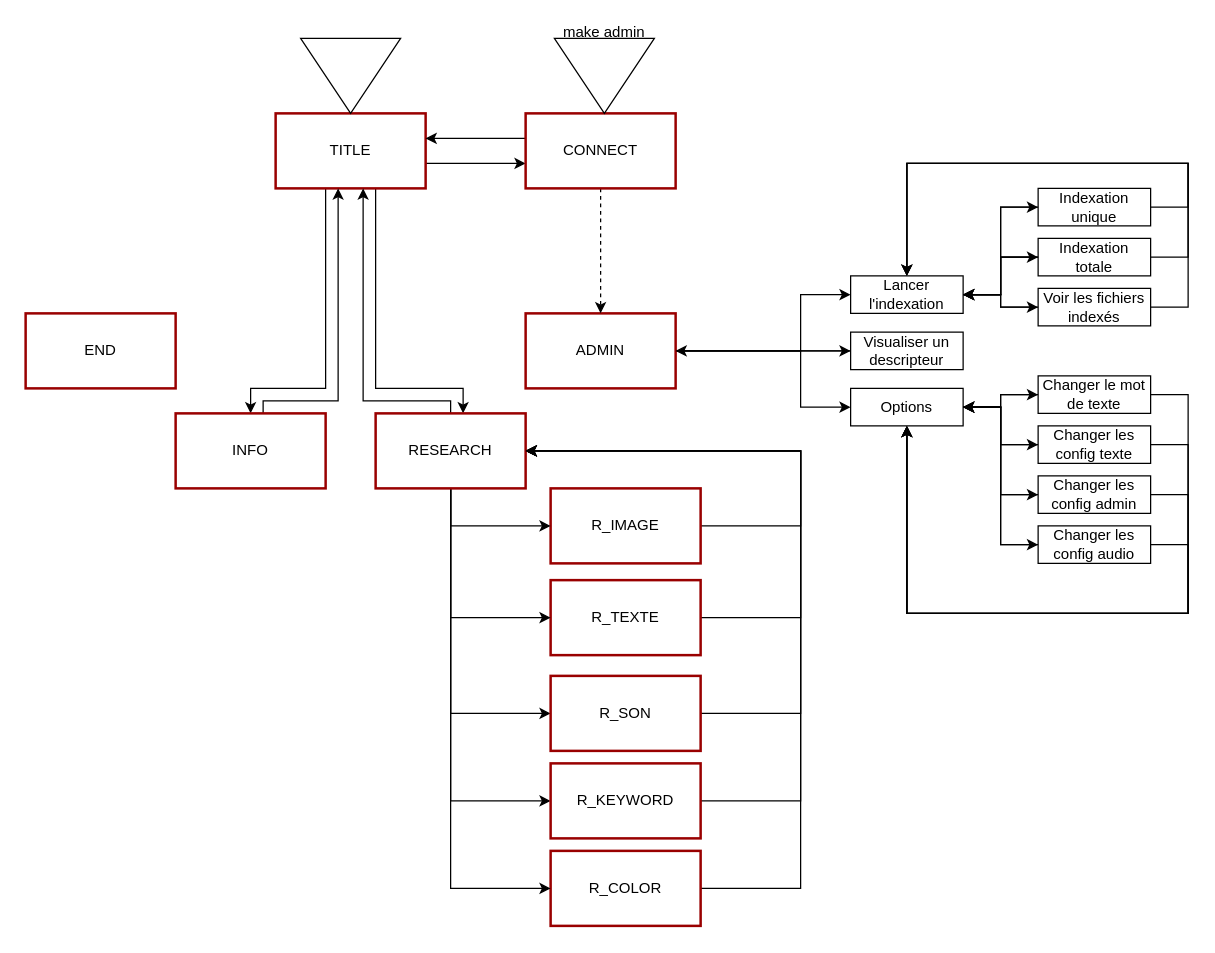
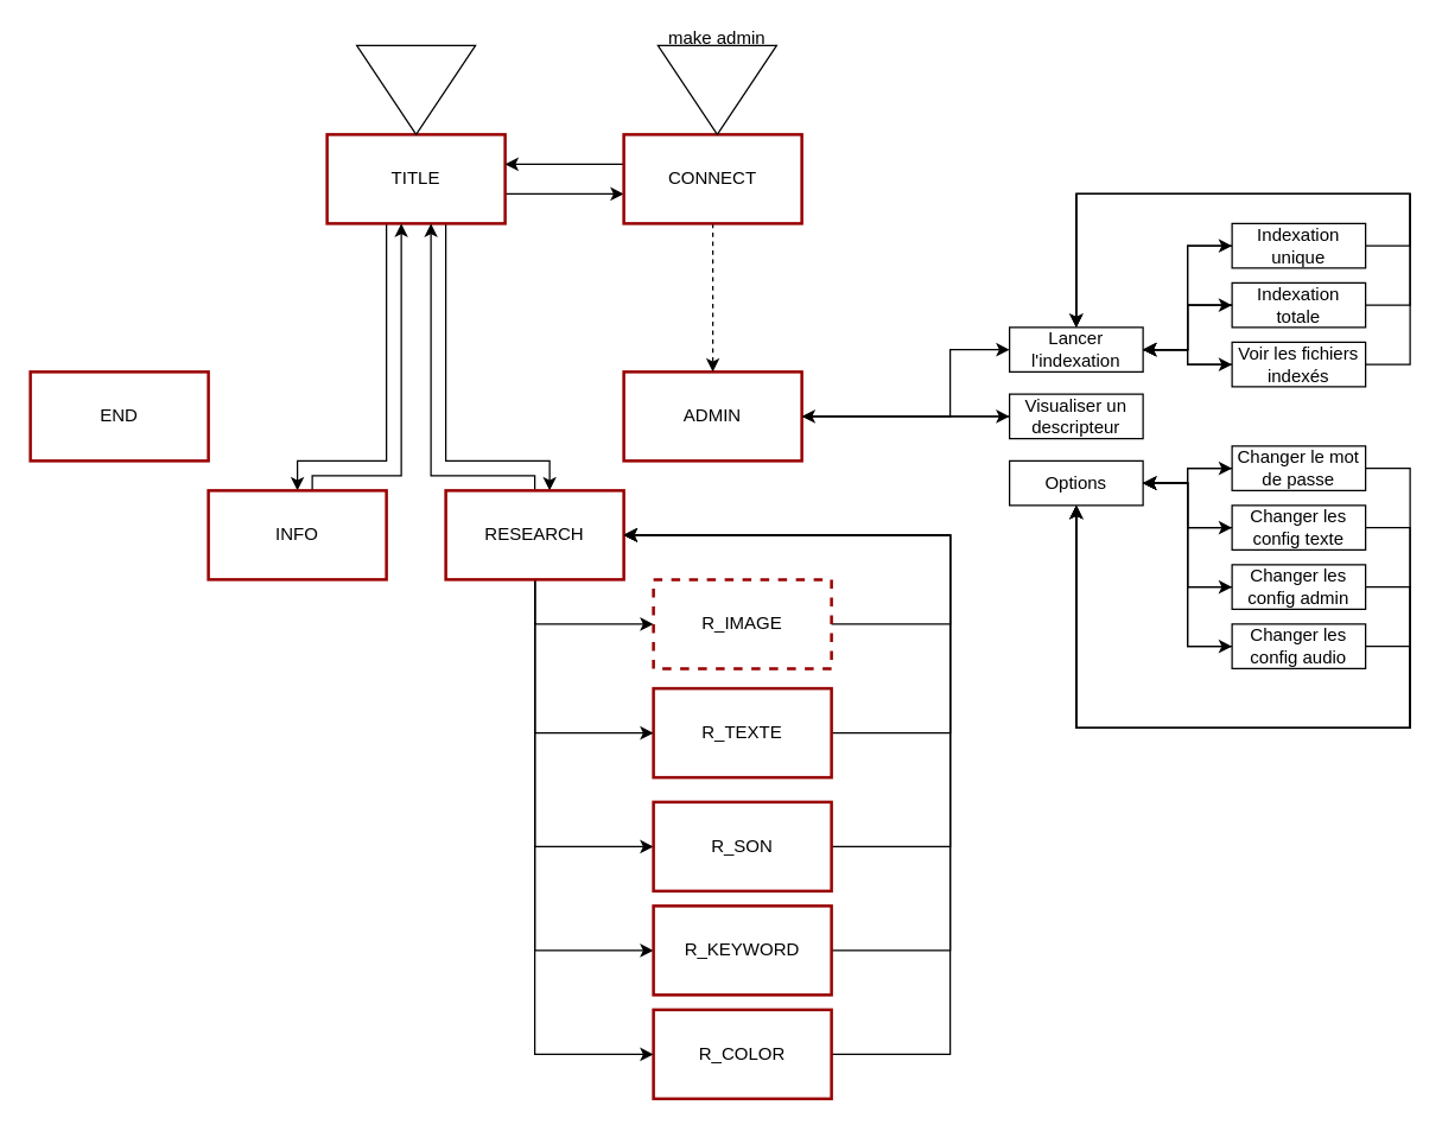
  <mxCell id="0" />
  <mxCell id="1" parent="0" />
  <mxCell id="2" style="edgeStyle=orthogonalEdgeStyle;rounded=0;orthogonalLoop=1;jettySize=auto;html=1;" edge="1" parent="1" source="5" target="26"><mxGeometry relative="1" as="geometry"><Array as="points"><mxPoint x="300" y="310" /><mxPoint x="370" y="310" /></Array></mxGeometry></mxCell>
  <mxCell id="3" style="edgeStyle=orthogonalEdgeStyle;rounded=0;orthogonalLoop=1;jettySize=auto;html=1;" edge="1" parent="1" source="5" target="30"><mxGeometry relative="1" as="geometry"><Array as="points"><mxPoint x="260" y="310" /><mxPoint x="200" y="310" /></Array></mxGeometry></mxCell>
  <mxCell id="4" style="edgeStyle=orthogonalEdgeStyle;rounded=0;orthogonalLoop=1;jettySize=auto;html=1;" edge="1" parent="1" source="5"><mxGeometry relative="1" as="geometry"><mxPoint x="420" y="130" as="targetPoint" /><Array as="points"><mxPoint x="420" y="130" /></Array></mxGeometry></mxCell>
  <mxCell id="5" value="TITLE" style="rounded=0;whiteSpace=wrap;html=1;strokeColor=#990000;strokeWidth=2;fillColor=none;" vertex="1" parent="1"><mxGeometry x="220" y="90" width="120" height="60" as="geometry" /></mxCell>
  <mxCell id="6" style="edgeStyle=orthogonalEdgeStyle;rounded=0;orthogonalLoop=1;jettySize=auto;html=1;entryX=0;entryY=0.5;entryDx=0;entryDy=0;" edge="1" parent="1" source="9" target="41"><mxGeometry relative="1" as="geometry" /></mxCell>
  <mxCell id="7" style="edgeStyle=orthogonalEdgeStyle;rounded=0;orthogonalLoop=1;jettySize=auto;html=1;entryX=0;entryY=0.5;entryDx=0;entryDy=0;" edge="1" parent="1" source="9" target="39"><mxGeometry relative="1" as="geometry"><Array as="points"><mxPoint x="640" y="280" /><mxPoint x="640" y="235" /></Array></mxGeometry></mxCell>
- <mxCell id="8" style="edgeStyle=orthogonalEdgeStyle;rounded=0;orthogonalLoop=1;jettySize=auto;html=1;entryX=0;entryY=0.5;entryDx=0;entryDy=0;" edge="1" parent="1" source="9" target="46"><mxGeometry relative="1" as="geometry"><Array as="points"><mxPoint x="640" y="280" /><mxPoint x="640" y="325" /></Array></mxGeometry></mxCell>
  <mxCell id="9" value="ADMIN" style="rounded=0;whiteSpace=wrap;html=1;strokeColor=#990000;strokeWidth=2;fillColor=none;" vertex="1" parent="1"><mxGeometry x="420" y="250" width="120" height="60" as="geometry" /></mxCell>
  <mxCell id="10" style="edgeStyle=orthogonalEdgeStyle;rounded=0;orthogonalLoop=1;jettySize=auto;html=1;entryX=0.5;entryY=0;entryDx=0;entryDy=0;dashed=1;" edge="1" parent="1" source="12" target="9"><mxGeometry relative="1" as="geometry"><mxPoint x="520" y="250" as="targetPoint" /></mxGeometry></mxCell>
  <mxCell id="11" style="edgeStyle=orthogonalEdgeStyle;rounded=0;orthogonalLoop=1;jettySize=auto;html=1;" edge="1" parent="1" source="12"><mxGeometry relative="1" as="geometry"><mxPoint x="340" y="110" as="targetPoint" /><Array as="points"><mxPoint x="340" y="110" /></Array></mxGeometry></mxCell>
  <mxCell id="12" value="CONNECT" style="rounded=0;whiteSpace=wrap;html=1;strokeColor=#990000;strokeWidth=2;fillColor=none;" vertex="1" parent="1"><mxGeometry x="420" y="90" width="120" height="60" as="geometry" /></mxCell>
  <mxCell id="13" style="edgeStyle=orthogonalEdgeStyle;rounded=0;orthogonalLoop=1;jettySize=auto;html=1;entryX=1;entryY=0.5;entryDx=0;entryDy=0;" edge="1" parent="1" source="14" target="26"><mxGeometry relative="1" as="geometry"><Array as="points"><mxPoint x="640" y="420" /><mxPoint x="640" y="360" /></Array></mxGeometry></mxCell>
- <mxCell id="14" value="R_IMAGE" style="rounded=0;whiteSpace=wrap;html=1;strokeColor=#990000;strokeWidth=2;fillColor=none;" vertex="1" parent="1"><mxGeometry x="440" y="390" width="120" height="60" as="geometry" /></mxCell>
+ <mxCell id="14" value="R_IMAGE" style="rounded=0;whiteSpace=wrap;html=1;strokeColor=#990000;strokeWidth=2;fillColor=none;dashed=1;" vertex="1" parent="1"><mxGeometry x="440" y="390" width="120" height="60" as="geometry" /></mxCell>
  <mxCell id="15" style="edgeStyle=orthogonalEdgeStyle;rounded=0;orthogonalLoop=1;jettySize=auto;html=1;entryX=1;entryY=0.5;entryDx=0;entryDy=0;" edge="1" parent="1" source="16" target="26"><mxGeometry relative="1" as="geometry"><Array as="points"><mxPoint x="640" y="493" /><mxPoint x="640" y="360" /></Array></mxGeometry></mxCell>
  <mxCell id="16" value="R_TEXTE" style="rounded=0;whiteSpace=wrap;html=1;strokeColor=#990000;strokeWidth=2;fillColor=none;" vertex="1" parent="1"><mxGeometry x="440" y="463.41" width="120" height="60" as="geometry" /></mxCell>
  <mxCell id="17" value="END" style="rounded=0;whiteSpace=wrap;html=1;strokeColor=#990000;strokeWidth=2;fillColor=none;" vertex="1" parent="1"><mxGeometry x="20" y="250" width="120" height="60" as="geometry" /></mxCell>
  <mxCell id="18" style="edgeStyle=orthogonalEdgeStyle;rounded=0;orthogonalLoop=1;jettySize=auto;html=1;entryX=1;entryY=0.5;entryDx=0;entryDy=0;" edge="1" parent="1" source="19" target="26"><mxGeometry relative="1" as="geometry"><Array as="points"><mxPoint x="640" y="710" /><mxPoint x="640" y="360" /></Array></mxGeometry></mxCell>
  <mxCell id="19" value="R_COLOR" style="rounded=0;whiteSpace=wrap;html=1;strokeColor=#990000;strokeWidth=2;fillColor=none;" vertex="1" parent="1"><mxGeometry x="440" y="680" width="120" height="60" as="geometry" /></mxCell>
  <mxCell id="20" style="edgeStyle=orthogonalEdgeStyle;rounded=0;orthogonalLoop=1;jettySize=auto;html=1;" edge="1" parent="1" source="26" target="5"><mxGeometry relative="1" as="geometry"><Array as="points"><mxPoint x="360" y="320" /><mxPoint x="290" y="320" /></Array></mxGeometry></mxCell>
  <mxCell id="21" style="edgeStyle=orthogonalEdgeStyle;rounded=0;orthogonalLoop=1;jettySize=auto;html=1;entryX=0;entryY=0.5;entryDx=0;entryDy=0;" edge="1" parent="1" source="26" target="14"><mxGeometry relative="1" as="geometry"><Array as="points"><mxPoint x="360" y="420" /></Array></mxGeometry></mxCell>
  <mxCell id="22" style="edgeStyle=orthogonalEdgeStyle;rounded=0;orthogonalLoop=1;jettySize=auto;html=1;entryX=0;entryY=0.5;entryDx=0;entryDy=0;" edge="1" parent="1" source="26" target="16"><mxGeometry relative="1" as="geometry"><Array as="points"><mxPoint x="360" y="493" /></Array></mxGeometry></mxCell>
  <mxCell id="23" style="edgeStyle=orthogonalEdgeStyle;rounded=0;orthogonalLoop=1;jettySize=auto;html=1;entryX=0;entryY=0.5;entryDx=0;entryDy=0;" edge="1" parent="1" source="26" target="32"><mxGeometry relative="1" as="geometry"><Array as="points"><mxPoint x="360" y="570" /></Array></mxGeometry></mxCell>
  <mxCell id="24" style="edgeStyle=orthogonalEdgeStyle;rounded=0;orthogonalLoop=1;jettySize=auto;html=1;entryX=0;entryY=0.5;entryDx=0;entryDy=0;" edge="1" parent="1" source="26" target="28"><mxGeometry relative="1" as="geometry"><Array as="points"><mxPoint x="360" y="640" /></Array></mxGeometry></mxCell>
  <mxCell id="25" style="edgeStyle=orthogonalEdgeStyle;rounded=0;orthogonalLoop=1;jettySize=auto;html=1;entryX=0;entryY=0.5;entryDx=0;entryDy=0;" edge="1" parent="1" source="26" target="19"><mxGeometry relative="1" as="geometry"><Array as="points"><mxPoint x="360" y="710" /></Array></mxGeometry></mxCell>
  <mxCell id="26" value="RESEARCH" style="rounded=0;whiteSpace=wrap;html=1;strokeColor=#990000;strokeWidth=2;fillColor=none;" vertex="1" parent="1"><mxGeometry x="300" y="330" width="120" height="60" as="geometry" /></mxCell>
  <mxCell id="27" style="edgeStyle=orthogonalEdgeStyle;rounded=0;orthogonalLoop=1;jettySize=auto;html=1;entryX=1;entryY=0.5;entryDx=0;entryDy=0;" edge="1" parent="1" source="28" target="26"><mxGeometry relative="1" as="geometry"><Array as="points"><mxPoint x="640" y="640" /><mxPoint x="640" y="360" /></Array></mxGeometry></mxCell>
  <mxCell id="28" value="R_KEYWORD" style="rounded=0;whiteSpace=wrap;html=1;strokeColor=#990000;strokeWidth=2;fillColor=none;" vertex="1" parent="1"><mxGeometry x="440" y="610" width="120" height="60" as="geometry" /></mxCell>
  <mxCell id="29" style="edgeStyle=orthogonalEdgeStyle;rounded=0;orthogonalLoop=1;jettySize=auto;html=1;" edge="1" parent="1" source="30" target="5"><mxGeometry relative="1" as="geometry"><Array as="points"><mxPoint x="210" y="320" /><mxPoint x="270" y="320" /></Array></mxGeometry></mxCell>
  <mxCell id="30" value="INFO" style="rounded=0;whiteSpace=wrap;html=1;strokeColor=#990000;strokeWidth=2;fillColor=none;" vertex="1" parent="1"><mxGeometry x="140" y="330" width="120" height="60" as="geometry" /></mxCell>
  <mxCell id="31" style="edgeStyle=orthogonalEdgeStyle;rounded=0;orthogonalLoop=1;jettySize=auto;html=1;entryX=1;entryY=0.5;entryDx=0;entryDy=0;" edge="1" parent="1" source="32" target="26"><mxGeometry relative="1" as="geometry"><Array as="points"><mxPoint x="640" y="570" /><mxPoint x="640" y="360" /></Array></mxGeometry></mxCell>
  <mxCell id="32" value="R_SON" style="rounded=0;whiteSpace=wrap;html=1;strokeColor=#990000;strokeWidth=2;fillColor=none;" vertex="1" parent="1"><mxGeometry x="440" y="540" width="120" height="60" as="geometry" /></mxCell>
  <mxCell id="33" value="" style="triangle;whiteSpace=wrap;html=1;strokeColor=#000000;strokeWidth=1;rotation=90;fillColor=none;" vertex="1" parent="1"><mxGeometry x="250" y="20" width="60" height="80" as="geometry" /></mxCell>
  <mxCell id="34" value="" style="triangle;whiteSpace=wrap;html=1;strokeColor=#000000;strokeWidth=1;rotation=90;labelBackgroundColor=none;fillColor=none;" vertex="1" parent="1"><mxGeometry x="453" y="20" width="60" height="80" as="geometry" /></mxCell>
  <mxCell id="35" value="make admin" style="text;html=1;strokeColor=none;fillColor=none;align=center;verticalAlign=middle;whiteSpace=wrap;rounded=0;" vertex="1" parent="1"><mxGeometry x="438" y="20" width="90" height="10" as="geometry" /></mxCell>
  <mxCell id="36" style="edgeStyle=orthogonalEdgeStyle;rounded=0;orthogonalLoop=1;jettySize=auto;html=1;entryX=0;entryY=0.5;entryDx=0;entryDy=0;" edge="1" parent="1" source="39" target="56"><mxGeometry relative="1" as="geometry" /></mxCell>
  <mxCell id="37" style="edgeStyle=orthogonalEdgeStyle;rounded=0;orthogonalLoop=1;jettySize=auto;html=1;" edge="1" parent="1" source="39" target="53"><mxGeometry relative="1" as="geometry" /></mxCell>
  <mxCell id="38" style="edgeStyle=orthogonalEdgeStyle;rounded=0;orthogonalLoop=1;jettySize=auto;html=1;entryX=0;entryY=0.5;entryDx=0;entryDy=0;" edge="1" parent="1" source="39" target="49"><mxGeometry relative="1" as="geometry" /></mxCell>
  <mxCell id="39" value="Lancer l'indexation" style="rounded=0;whiteSpace=wrap;html=1;strokeColor=#000000;strokeWidth=1;fillColor=none;" vertex="1" parent="1"><mxGeometry x="680" y="220" width="90" height="30" as="geometry" /></mxCell>
  <mxCell id="40" style="edgeStyle=orthogonalEdgeStyle;rounded=0;orthogonalLoop=1;jettySize=auto;html=1;entryX=1;entryY=0.5;entryDx=0;entryDy=0;" edge="1" parent="1" source="41" target="9"><mxGeometry relative="1" as="geometry" /></mxCell>
  <mxCell id="41" value="Visualiser un descripteur" style="rounded=0;whiteSpace=wrap;html=1;strokeColor=#000000;strokeWidth=1;fillColor=none;" vertex="1" parent="1"><mxGeometry x="680" y="265" width="90" height="30" as="geometry" /></mxCell>
  <mxCell id="42" style="edgeStyle=orthogonalEdgeStyle;rounded=0;orthogonalLoop=1;jettySize=auto;html=1;" edge="1" parent="1" source="46" target="59"><mxGeometry relative="1" as="geometry" /></mxCell>
  <mxCell id="43" style="edgeStyle=orthogonalEdgeStyle;rounded=0;orthogonalLoop=1;jettySize=auto;html=1;entryX=0;entryY=0.5;entryDx=0;entryDy=0;" edge="1" parent="1" source="46" target="68"><mxGeometry relative="1" as="geometry" /></mxCell>
  <mxCell id="44" style="edgeStyle=orthogonalEdgeStyle;rounded=0;orthogonalLoop=1;jettySize=auto;html=1;entryX=0;entryY=0.5;entryDx=0;entryDy=0;" edge="1" parent="1" source="46" target="65"><mxGeometry relative="1" as="geometry" /></mxCell>
  <mxCell id="45" style="edgeStyle=orthogonalEdgeStyle;rounded=0;orthogonalLoop=1;jettySize=auto;html=1;entryX=0;entryY=0.5;entryDx=0;entryDy=0;" edge="1" parent="1" source="46" target="62"><mxGeometry relative="1" as="geometry" /></mxCell>
  <mxCell id="46" value="Options" style="rounded=0;whiteSpace=wrap;html=1;strokeColor=#000000;strokeWidth=1;fillColor=none;" vertex="1" parent="1"><mxGeometry x="680" y="310" width="90" height="30" as="geometry" /></mxCell>
  <mxCell id="47" style="edgeStyle=orthogonalEdgeStyle;rounded=0;orthogonalLoop=1;jettySize=auto;html=1;entryX=1;entryY=0.5;entryDx=0;entryDy=0;" edge="1" parent="1" source="49" target="39"><mxGeometry relative="1" as="geometry" /></mxCell>
  <mxCell id="48" style="edgeStyle=orthogonalEdgeStyle;rounded=0;orthogonalLoop=1;jettySize=auto;html=1;" edge="1" parent="1" source="49" target="39"><mxGeometry relative="1" as="geometry"><Array as="points"><mxPoint x="950" y="165" /><mxPoint x="950" y="130" /><mxPoint x="725" y="130" /></Array></mxGeometry></mxCell>
  <mxCell id="49" value="Indexation unique" style="rounded=0;whiteSpace=wrap;html=1;strokeColor=#000000;strokeWidth=1;fillColor=none;" vertex="1" parent="1"><mxGeometry x="830" y="150" width="90" height="30" as="geometry" /></mxCell>
  <mxCell id="50" style="edgeStyle=orthogonalEdgeStyle;rounded=0;orthogonalLoop=1;jettySize=auto;html=1;entryX=1;entryY=0.5;entryDx=0;entryDy=0;" edge="1" parent="1" source="53" target="39"><mxGeometry relative="1" as="geometry" /></mxCell>
  <mxCell id="51" style="edgeStyle=orthogonalEdgeStyle;rounded=0;orthogonalLoop=1;jettySize=auto;html=1;" edge="1" parent="1" source="53" target="39"><mxGeometry relative="1" as="geometry" /></mxCell>
  <mxCell id="52" style="edgeStyle=orthogonalEdgeStyle;rounded=0;orthogonalLoop=1;jettySize=auto;html=1;entryX=0.5;entryY=0;entryDx=0;entryDy=0;" edge="1" parent="1" source="53" target="39"><mxGeometry relative="1" as="geometry"><Array as="points"><mxPoint x="950" y="205" /><mxPoint x="950" y="130" /><mxPoint x="725" y="130" /></Array></mxGeometry></mxCell>
  <mxCell id="53" value="Indexation totale" style="rounded=0;whiteSpace=wrap;html=1;strokeColor=#000000;strokeWidth=1;fillColor=none;" vertex="1" parent="1"><mxGeometry x="830" y="190" width="90" height="30" as="geometry" /></mxCell>
  <mxCell id="54" style="edgeStyle=orthogonalEdgeStyle;rounded=0;orthogonalLoop=1;jettySize=auto;html=1;entryX=1;entryY=0.5;entryDx=0;entryDy=0;" edge="1" parent="1" source="56" target="39"><mxGeometry relative="1" as="geometry" /></mxCell>
  <mxCell id="55" style="edgeStyle=orthogonalEdgeStyle;rounded=0;orthogonalLoop=1;jettySize=auto;html=1;entryX=0.5;entryY=0;entryDx=0;entryDy=0;" edge="1" parent="1" source="56" target="39"><mxGeometry relative="1" as="geometry"><Array as="points"><mxPoint x="950" y="245" /><mxPoint x="950" y="130" /><mxPoint x="725" y="130" /></Array></mxGeometry></mxCell>
  <mxCell id="56" value="Voir les fichiers indexés" style="rounded=0;whiteSpace=wrap;html=1;strokeColor=#000000;strokeWidth=1;fillColor=none;" vertex="1" parent="1"><mxGeometry x="830" y="230" width="90" height="30" as="geometry" /></mxCell>
  <mxCell id="57" style="edgeStyle=orthogonalEdgeStyle;rounded=0;orthogonalLoop=1;jettySize=auto;html=1;" edge="1" parent="1" source="59" target="46"><mxGeometry relative="1" as="geometry" /></mxCell>
  <mxCell id="58" style="edgeStyle=orthogonalEdgeStyle;rounded=0;orthogonalLoop=1;jettySize=auto;html=1;entryX=0.5;entryY=1;entryDx=0;entryDy=0;" edge="1" parent="1" source="59" target="46"><mxGeometry relative="1" as="geometry"><Array as="points"><mxPoint x="950" y="315" /><mxPoint x="950" y="490" /><mxPoint x="725" y="490" /></Array></mxGeometry></mxCell>
- <mxCell id="59" value="Changer le mot de texte" style="rounded=0;whiteSpace=wrap;html=1;strokeColor=#000000;strokeWidth=1;fillColor=none;" vertex="1" parent="1"><mxGeometry x="830" y="300" width="90" height="30" as="geometry" /></mxCell>
+ <mxCell id="59" value="Changer le mot de passe" style="rounded=0;whiteSpace=wrap;html=1;strokeColor=#000000;strokeWidth=1;fillColor=none;" vertex="1" parent="1"><mxGeometry x="830" y="300" width="90" height="30" as="geometry" /></mxCell>
  <mxCell id="60" style="edgeStyle=orthogonalEdgeStyle;rounded=0;orthogonalLoop=1;jettySize=auto;html=1;entryX=1;entryY=0.5;entryDx=0;entryDy=0;" edge="1" parent="1" source="62" target="46"><mxGeometry relative="1" as="geometry" /></mxCell>
  <mxCell id="61" style="edgeStyle=orthogonalEdgeStyle;rounded=0;orthogonalLoop=1;jettySize=auto;html=1;entryX=0.5;entryY=1;entryDx=0;entryDy=0;" edge="1" parent="1" source="62" target="46"><mxGeometry relative="1" as="geometry"><Array as="points"><mxPoint x="950" y="435" /><mxPoint x="950" y="490" /><mxPoint x="725" y="490" /></Array></mxGeometry></mxCell>
  <mxCell id="62" value="Changer les config audio" style="rounded=0;whiteSpace=wrap;html=1;strokeColor=#000000;strokeWidth=1;fillColor=none;" vertex="1" parent="1"><mxGeometry x="830" y="420" width="90" height="30" as="geometry" /></mxCell>
  <mxCell id="63" style="edgeStyle=orthogonalEdgeStyle;rounded=0;orthogonalLoop=1;jettySize=auto;html=1;entryX=1;entryY=0.5;entryDx=0;entryDy=0;" edge="1" parent="1" source="65" target="46"><mxGeometry relative="1" as="geometry" /></mxCell>
  <mxCell id="64" style="edgeStyle=orthogonalEdgeStyle;rounded=0;orthogonalLoop=1;jettySize=auto;html=1;" edge="1" parent="1" source="65" target="46"><mxGeometry relative="1" as="geometry"><Array as="points"><mxPoint x="950" y="395" /><mxPoint x="950" y="490" /><mxPoint x="725" y="490" /></Array></mxGeometry></mxCell>
  <mxCell id="65" value="Changer les config admin" style="rounded=0;whiteSpace=wrap;html=1;strokeColor=#000000;strokeWidth=1;fillColor=none;" vertex="1" parent="1"><mxGeometry x="830" y="380" width="90" height="30" as="geometry" /></mxCell>
  <mxCell id="66" style="edgeStyle=orthogonalEdgeStyle;rounded=0;orthogonalLoop=1;jettySize=auto;html=1;" edge="1" parent="1" source="68" target="46"><mxGeometry relative="1" as="geometry" /></mxCell>
  <mxCell id="67" style="edgeStyle=orthogonalEdgeStyle;rounded=0;orthogonalLoop=1;jettySize=auto;html=1;entryX=0.5;entryY=1;entryDx=0;entryDy=0;" edge="1" parent="1" source="68" target="46"><mxGeometry relative="1" as="geometry"><Array as="points"><mxPoint x="950" y="355" /><mxPoint x="950" y="490" /><mxPoint x="725" y="490" /></Array></mxGeometry></mxCell>
  <mxCell id="68" value="Changer les config texte" style="rounded=0;whiteSpace=wrap;html=1;strokeColor=#000000;strokeWidth=1;fillColor=none;" vertex="1" parent="1"><mxGeometry x="830" y="340" width="90" height="30" as="geometry" /></mxCell>
